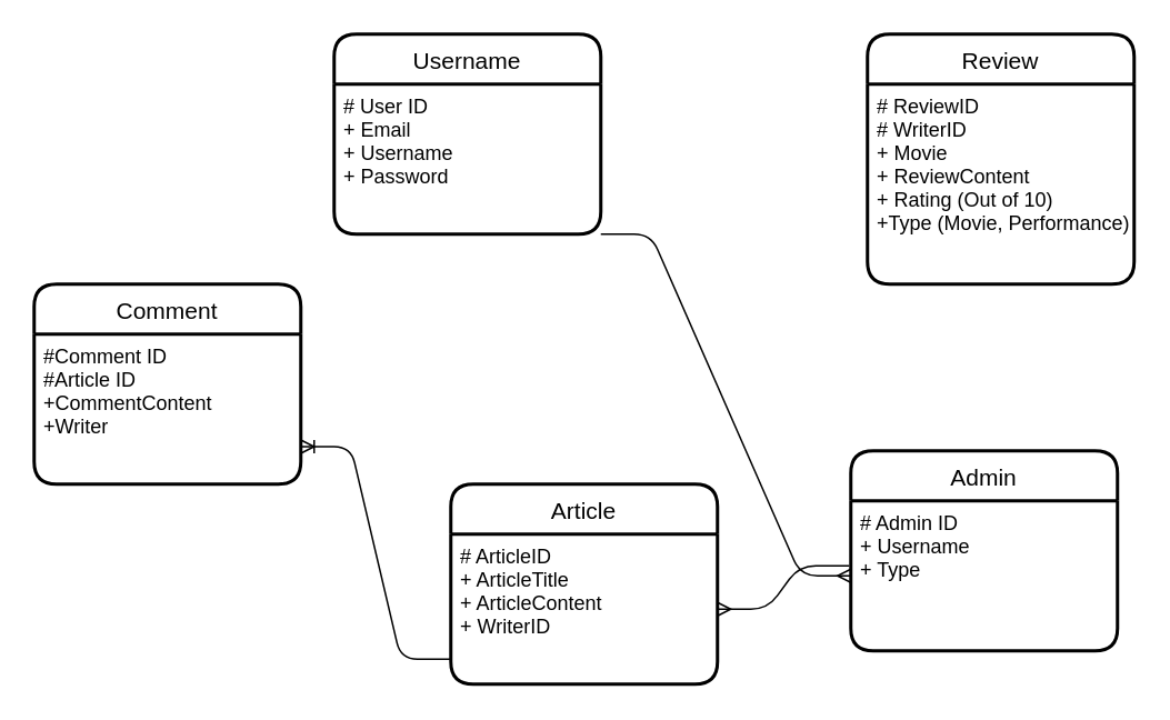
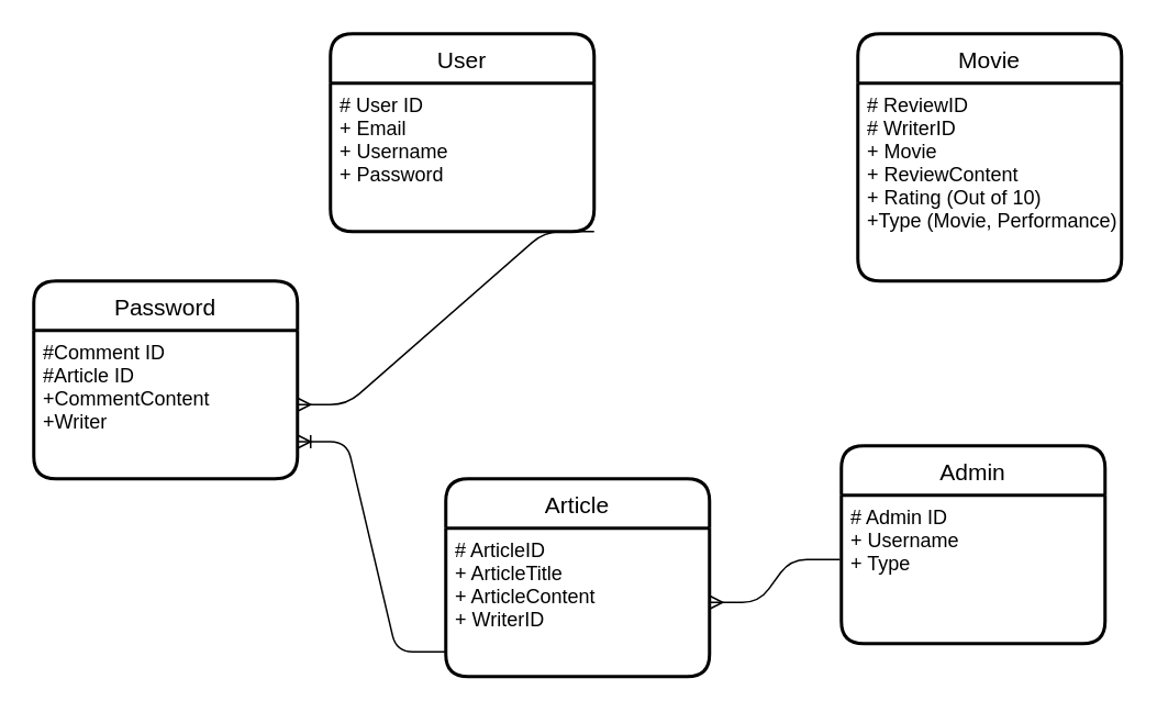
  <mxCell id="0" />
  <mxCell id="1" parent="0" />
- <mxCell id="2" value="Username" style="swimlane;childLayout=stackLayout;horizontal=1;startSize=30;horizontalStack=0;rounded=1;fontSize=14;fontStyle=0;strokeWidth=2;resizeParent=0;resizeLast=1;shadow=0;dashed=0;align=center;" vertex="1" parent="1"><mxGeometry x="200" y="20" width="160" height="120" as="geometry" /></mxCell>
+ <mxCell id="2" value="User" style="swimlane;childLayout=stackLayout;horizontal=1;startSize=30;horizontalStack=0;rounded=1;fontSize=14;fontStyle=0;strokeWidth=2;resizeParent=0;resizeLast=1;shadow=0;dashed=0;align=center;" vertex="1" parent="1"><mxGeometry x="200" y="20" width="160" height="120" as="geometry" /></mxCell>
  <mxCell id="3" value="# User ID&#10;+ Email&#10;+ Username&#10;+ Password&#10;&#10;" style="align=left;strokeColor=none;fillColor=none;spacingLeft=4;fontSize=12;verticalAlign=top;resizable=0;rotatable=0;part=1;" vertex="1" parent="2"><mxGeometry y="30" width="160" height="90" as="geometry" /></mxCell>
- <mxCell id="4" value="Review" style="swimlane;childLayout=stackLayout;horizontal=1;startSize=30;horizontalStack=0;rounded=1;fontSize=14;fontStyle=0;strokeWidth=2;resizeParent=0;resizeLast=1;shadow=0;dashed=0;align=center;" vertex="1" parent="1"><mxGeometry x="520" y="20" width="160" height="150" as="geometry" /></mxCell>
+ <mxCell id="4" value="Movie" style="swimlane;childLayout=stackLayout;horizontal=1;startSize=30;horizontalStack=0;rounded=1;fontSize=14;fontStyle=0;strokeWidth=2;resizeParent=0;resizeLast=1;shadow=0;dashed=0;align=center;" vertex="1" parent="1"><mxGeometry x="520" y="20" width="160" height="150" as="geometry" /></mxCell>
  <mxCell id="5" value="# ReviewID&#10;# WriterID&#10;+ Movie&#10;+ ReviewContent&#10;+ Rating (Out of 10)&#10;+Type (Movie, Performance)&#10;&#10;&#10;&#10;&#10;&#10;" style="align=left;strokeColor=none;fillColor=none;spacingLeft=4;fontSize=12;verticalAlign=top;resizable=0;rotatable=0;part=1;" vertex="1" parent="4"><mxGeometry y="30" width="160" height="120" as="geometry" /></mxCell>
  <mxCell id="6" value="Admin" style="swimlane;childLayout=stackLayout;horizontal=1;startSize=30;horizontalStack=0;rounded=1;fontSize=14;fontStyle=0;strokeWidth=2;resizeParent=0;resizeLast=1;shadow=0;dashed=0;align=center;" vertex="1" parent="1"><mxGeometry x="510" y="270" width="160" height="120" as="geometry" /></mxCell>
  <mxCell id="7" value="# Admin ID&#10;+ Username&#10;+ Type&#10;" style="align=left;strokeColor=none;fillColor=none;spacingLeft=4;fontSize=12;verticalAlign=top;resizable=0;rotatable=0;part=1;" vertex="1" parent="6"><mxGeometry y="30" width="160" height="90" as="geometry" /></mxCell>
  <mxCell id="8" value="Article" style="swimlane;childLayout=stackLayout;horizontal=1;startSize=30;horizontalStack=0;rounded=1;fontSize=14;fontStyle=0;strokeWidth=2;resizeParent=0;resizeLast=1;shadow=0;dashed=0;align=center;" vertex="1" parent="1"><mxGeometry x="270" y="290" width="160" height="120" as="geometry" /></mxCell>
  <mxCell id="9" value="# ArticleID&#10;+ ArticleTitle&#10;+ ArticleContent&#10;+ WriterID&#10;&#10;" style="align=left;strokeColor=none;fillColor=none;spacingLeft=4;fontSize=12;verticalAlign=top;resizable=0;rotatable=0;part=1;" vertex="1" parent="8"><mxGeometry y="30" width="160" height="90" as="geometry" /></mxCell>
  <mxCell id="10" value="" style="edgeStyle=entityRelationEdgeStyle;fontSize=12;html=1;endArrow=ERmany;exitX=-0.006;exitY=0.433;exitDx=0;exitDy=0;exitPerimeter=0;entryX=1;entryY=0.5;entryDx=0;entryDy=0;" edge="1" parent="1" source="7" target="9"><mxGeometry width="100" height="100" relative="1" as="geometry"><mxPoint x="620" y="550" as="sourcePoint" /><mxPoint x="720" y="450" as="targetPoint" /></mxGeometry></mxCell>
- <mxCell id="11" value="Comment" style="swimlane;childLayout=stackLayout;horizontal=1;startSize=30;horizontalStack=0;rounded=1;fontSize=14;fontStyle=0;strokeWidth=2;resizeParent=0;resizeLast=1;shadow=0;dashed=0;align=center;" vertex="1" parent="1"><mxGeometry x="20" y="170" width="160" height="120" as="geometry" /></mxCell>
+ <mxCell id="11" value="Password" style="swimlane;childLayout=stackLayout;horizontal=1;startSize=30;horizontalStack=0;rounded=1;fontSize=14;fontStyle=0;strokeWidth=2;resizeParent=0;resizeLast=1;shadow=0;dashed=0;align=center;" vertex="1" parent="1"><mxGeometry x="20" y="170" width="160" height="120" as="geometry" /></mxCell>
  <mxCell id="12" value="#Comment ID&#10;#Article ID&#10;+CommentContent&#10;+Writer&#10;&#10;&#10;&#10;&#10;" style="align=left;strokeColor=none;fillColor=none;spacingLeft=4;fontSize=12;verticalAlign=top;resizable=0;rotatable=0;part=1;" vertex="1" parent="11"><mxGeometry y="30" width="160" height="90" as="geometry" /></mxCell>
- <mxCell id="13" value="" style="edgeStyle=entityRelationEdgeStyle;fontSize=12;html=1;endArrow=ERmany;exitX=1;exitY=1;exitDx=0;exitDy=0;" edge="1" parent="1" source="3" target="7"><mxGeometry width="100" height="100" relative="1" as="geometry"><mxPoint x="30" y="80" as="sourcePoint" /><mxPoint x="150" y="40" as="targetPoint" /></mxGeometry></mxCell>
+ <mxCell id="13" value="" style="edgeStyle=entityRelationEdgeStyle;fontSize=12;html=1;endArrow=ERmany;exitX=1;exitY=1;exitDx=0;exitDy=0;" edge="1" parent="1" source="3" target="12"><mxGeometry width="100" height="100" relative="1" as="geometry"><mxPoint x="30" y="80" as="sourcePoint" /><mxPoint x="150" y="40" as="targetPoint" /></mxGeometry></mxCell>
  <mxCell id="14" value="" style="edgeStyle=entityRelationEdgeStyle;fontSize=12;html=1;endArrow=ERoneToMany;exitX=0;exitY=0.833;exitDx=0;exitDy=0;exitPerimeter=0;entryX=1;entryY=0.75;entryDx=0;entryDy=0;" edge="1" parent="1" source="9" target="12"><mxGeometry width="100" height="100" relative="1" as="geometry"><mxPoint x="50" y="570" as="sourcePoint" /><mxPoint x="150" y="470" as="targetPoint" /></mxGeometry></mxCell>
